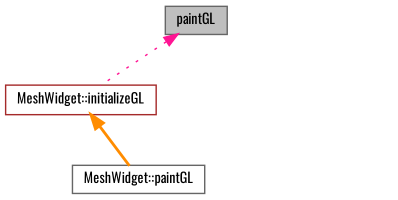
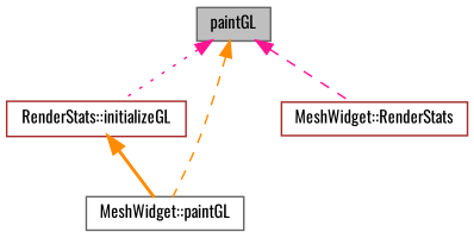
  digraph {
    fontname=Oswald
    rankdir=TB
    node [color=gray40 fillcolor=white fontname=Oswald fontsize=10 shape=record style=filled]
    edge [color=deeppink dir=back fontname=Oswald fontsize=10 labelfontname=Helvetica labelfontsize=10 style=dashed]
    n1 [fillcolor=grey75 fontcolor=black height=0.2 label=paintGL width=0.4]
-   n2 [color=brown height=0.2 label="MeshWidget::initializeGL" width=0.4]
+   n2 [color=brown height=0.2 label="RenderStats::initializeGL" width=0.4]
    n3 [height=0.2 label="MeshWidget::paintGL" width=0.4]
+   n4 [color=brown height=0.2 label="MeshWidget::RenderStats" width=0.4]
    n1 -> n2 [style=dotted]
+   n1 -> n3 [color=darkorange]
+   n1 -> n4
    n2 -> n3 [color=darkorange style=bold]
  }
